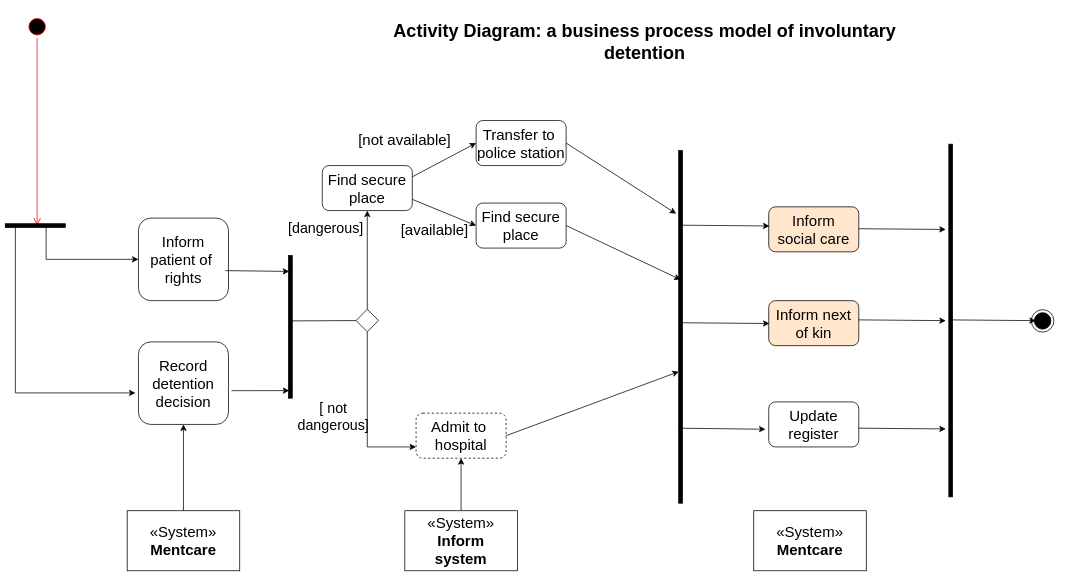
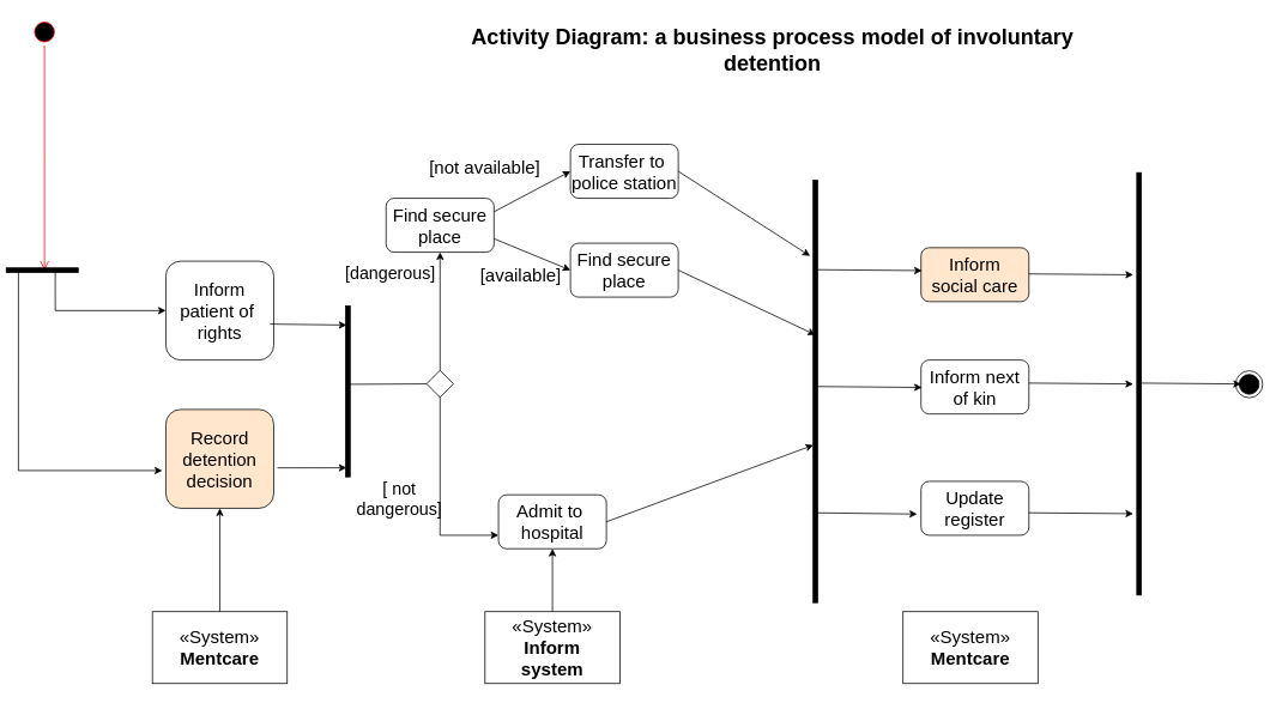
  <mxCell id="0" />
  <mxCell id="1" parent="0" />
  <mxCell id="2" value="" style="ellipse;html=1;shape=startState;fillColor=#000000;strokeColor=#ff0000;" vertex="1" parent="1"><mxGeometry x="34" y="20" width="30" height="30" as="geometry" /></mxCell>
  <mxCell id="3" value="" style="edgeStyle=orthogonalEdgeStyle;html=1;verticalAlign=bottom;endArrow=open;endSize=8;strokeColor=#ff0000;rounded=0;" edge="1" source="2" parent="1"><mxGeometry relative="1" as="geometry"><mxPoint x="49" y="300" as="targetPoint" /></mxGeometry></mxCell>
  <mxCell id="4" value="&lt;font style=&quot;font-size: 24px;&quot;&gt;&lt;b&gt;Activity Diagram: a business process model of involuntary detention&lt;/b&gt;&lt;/font&gt;" style="text;html=1;align=center;verticalAlign=middle;whiteSpace=wrap;rounded=0;" vertex="1" parent="1"><mxGeometry x="504" y="40" width="710" height="30" as="geometry" /></mxCell>
  <mxCell id="5" value="" style="html=1;points=[];perimeter=orthogonalPerimeter;fillColor=strokeColor;rotation=-90;" vertex="1" parent="1"><mxGeometry x="44" y="260" width="5" height="80" as="geometry" /></mxCell>
  <mxCell id="6" value="&lt;span style=&quot;font-size: 20px;&quot;&gt;Inform&lt;/span&gt;&lt;div&gt;&lt;span style=&quot;font-size: 20px;&quot;&gt;patient of&amp;nbsp;&lt;/span&gt;&lt;/div&gt;&lt;div&gt;&lt;span style=&quot;font-size: 20px;&quot;&gt;rights&lt;/span&gt;&lt;/div&gt;" style="rounded=1;whiteSpace=wrap;html=1;" vertex="1" parent="1"><mxGeometry x="184" y="290" width="120" height="110" as="geometry" /></mxCell>
- <mxCell id="7" value="&lt;span style=&quot;font-size: 20px;&quot;&gt;Record&lt;/span&gt;&lt;div&gt;&lt;span style=&quot;font-size: 20px;&quot;&gt;detention&lt;/span&gt;&lt;/div&gt;&lt;div&gt;&lt;span style=&quot;font-size: 20px;&quot;&gt;decision&lt;/span&gt;&lt;/div&gt;" style="rounded=1;whiteSpace=wrap;html=1;" vertex="1" parent="1"><mxGeometry x="184" y="455" width="120" height="110" as="geometry" /></mxCell>
+ <mxCell id="7" value="&lt;span style=&quot;font-size: 20px;&quot;&gt;Record&lt;/span&gt;&lt;div&gt;&lt;span style=&quot;font-size: 20px;&quot;&gt;detention&lt;/span&gt;&lt;/div&gt;&lt;div&gt;&lt;span style=&quot;font-size: 20px;&quot;&gt;decision&lt;/span&gt;&lt;/div&gt;" style="rounded=1;whiteSpace=wrap;html=1;fillColor=#ffe6cc;" vertex="1" parent="1"><mxGeometry x="184" y="455" width="120" height="110" as="geometry" /></mxCell>
  <mxCell id="8" value="" style="endArrow=classic;html=1;rounded=0;entryX=0;entryY=0.5;entryDx=0;entryDy=0;exitX=0.1;exitY=0.681;exitDx=0;exitDy=0;exitPerimeter=0;edgeStyle=orthogonalEdgeStyle;" edge="1" parent="1" source="5" target="6"><mxGeometry width="50" height="50" relative="1" as="geometry"><mxPoint x="74" y="310" as="sourcePoint" /><mxPoint x="124" y="350" as="targetPoint" /></mxGeometry></mxCell>
  <mxCell id="9" value="" style="endArrow=classic;html=1;rounded=0;exitX=0.1;exitY=0.169;exitDx=0;exitDy=0;exitPerimeter=0;entryX=-0.033;entryY=0.618;entryDx=0;entryDy=0;entryPerimeter=0;edgeStyle=orthogonalEdgeStyle;" edge="1" parent="1" source="5" target="7"><mxGeometry width="50" height="50" relative="1" as="geometry"><mxPoint x="64" y="500" as="sourcePoint" /><mxPoint x="114" y="450" as="targetPoint" /><Array as="points"><mxPoint x="20" y="523" /></Array></mxGeometry></mxCell>
  <mxCell id="10" value="&lt;font style=&quot;font-size: 20px;&quot;&gt;«System»&lt;br&gt;&lt;b&gt;Mentcare&lt;/b&gt;&lt;/font&gt;" style="html=1;whiteSpace=wrap;" vertex="1" parent="1"><mxGeometry x="169" y="680" width="150" height="80" as="geometry" /></mxCell>
  <mxCell id="11" value="" style="endArrow=classic;html=1;rounded=0;exitX=0.5;exitY=0;exitDx=0;exitDy=0;entryX=0.5;entryY=1;entryDx=0;entryDy=0;" edge="1" parent="1" source="10" target="7"><mxGeometry width="50" height="50" relative="1" as="geometry"><mxPoint x="374" y="620" as="sourcePoint" /><mxPoint x="424" y="570" as="targetPoint" /></mxGeometry></mxCell>
  <mxCell id="12" value="" style="html=1;points=[];perimeter=orthogonalPerimeter;fillColor=strokeColor;rotation=0;" vertex="1" parent="1"><mxGeometry x="384" y="340" width="5" height="190" as="geometry" /></mxCell>
  <mxCell id="13" value="" style="rhombus;" vertex="1" parent="1"><mxGeometry x="474" y="411.5" width="30" height="30" as="geometry" /></mxCell>
  <mxCell id="14" value="" style="endArrow=none;html=1;rounded=0;exitX=0.6;exitY=0.458;exitDx=0;exitDy=0;exitPerimeter=0;" edge="1" parent="1" source="12" target="13"><mxGeometry width="50" height="50" relative="1" as="geometry"><mxPoint x="394" y="430" as="sourcePoint" /><mxPoint x="434" y="390" as="targetPoint" /></mxGeometry></mxCell>
  <mxCell id="15" value="" style="endArrow=classic;html=1;rounded=0;entryX=1;entryY=0.111;entryDx=0;entryDy=0;entryPerimeter=0;" edge="1" parent="1"><mxGeometry width="50" height="50" relative="1" as="geometry"><mxPoint x="300" y="360" as="sourcePoint" /><mxPoint x="385" y="361.09" as="targetPoint" /></mxGeometry></mxCell>
  <mxCell id="16" value="" style="endArrow=classic;html=1;rounded=0;entryX=-0.6;entryY=0.947;entryDx=0;entryDy=0;entryPerimeter=0;" edge="1" parent="1"><mxGeometry width="50" height="50" relative="1" as="geometry"><mxPoint x="308" y="520" as="sourcePoint" /><mxPoint x="385" y="519.93" as="targetPoint" /></mxGeometry></mxCell>
  <mxCell id="17" value="&lt;font style=&quot;font-size: 20px;&quot;&gt;Find secure&lt;/font&gt;&lt;div style=&quot;font-size: 20px;&quot;&gt;&lt;font style=&quot;font-size: 20px;&quot;&gt;place&lt;/font&gt;&lt;/div&gt;" style="rounded=1;whiteSpace=wrap;html=1;" vertex="1" parent="1"><mxGeometry x="429" y="220" width="120" height="60" as="geometry" /></mxCell>
  <mxCell id="18" value="" style="endArrow=classic;html=1;rounded=0;exitX=0.5;exitY=0;exitDx=0;exitDy=0;" edge="1" parent="1" source="13"><mxGeometry width="50" height="50" relative="1" as="geometry"><mxPoint x="484" y="410" as="sourcePoint" /><mxPoint x="489" y="280" as="targetPoint" /></mxGeometry></mxCell>
  <mxCell id="19" value="&lt;font style=&quot;font-size: 19px;&quot;&gt;[dangerous]&lt;/font&gt;" style="text;html=1;align=center;verticalAlign=middle;whiteSpace=wrap;rounded=0;" vertex="1" parent="1"><mxGeometry x="404" y="290" width="60" height="30" as="geometry" /></mxCell>
  <mxCell id="20" value="" style="endArrow=classic;html=1;rounded=0;exitX=0.5;exitY=1;exitDx=0;exitDy=0;entryX=0;entryY=0.75;entryDx=0;entryDy=0;edgeStyle=orthogonalEdgeStyle;" edge="1" parent="1" source="13" target="28"><mxGeometry width="50" height="50" relative="1" as="geometry"><mxPoint x="514" y="600" as="sourcePoint" /><mxPoint x="489" y="590" as="targetPoint" /></mxGeometry></mxCell>
  <mxCell id="21" value="&lt;font style=&quot;font-size: 19px;&quot;&gt;[ not dangerous]&lt;/font&gt;" style="text;html=1;align=center;verticalAlign=middle;whiteSpace=wrap;rounded=0;" vertex="1" parent="1"><mxGeometry x="414" y="540" width="60" height="30" as="geometry" /></mxCell>
  <mxCell id="22" value="&lt;span style=&quot;font-size: 20px;&quot;&gt;Transfer to&amp;nbsp;&lt;/span&gt;&lt;div&gt;&lt;span style=&quot;font-size: 20px;&quot;&gt;police station&lt;/span&gt;&lt;/div&gt;" style="rounded=1;whiteSpace=wrap;html=1;" vertex="1" parent="1"><mxGeometry x="634" y="160" width="120" height="60" as="geometry" /></mxCell>
  <mxCell id="23" value="&lt;font style=&quot;font-size: 20px;&quot;&gt;Find secure&lt;/font&gt;&lt;div style=&quot;font-size: 20px;&quot;&gt;&lt;font style=&quot;font-size: 20px;&quot;&gt;place&lt;/font&gt;&lt;/div&gt;" style="rounded=1;whiteSpace=wrap;html=1;" vertex="1" parent="1"><mxGeometry x="634" y="270" width="120" height="60" as="geometry" /></mxCell>
  <mxCell id="24" value="" style="endArrow=classic;html=1;rounded=0;entryX=0;entryY=0.5;entryDx=0;entryDy=0;exitX=1;exitY=0.25;exitDx=0;exitDy=0;" edge="1" parent="1" source="17" target="22"><mxGeometry width="50" height="50" relative="1" as="geometry"><mxPoint x="549" y="250" as="sourcePoint" /><mxPoint x="599" y="200" as="targetPoint" /></mxGeometry></mxCell>
  <mxCell id="25" value="" style="endArrow=classic;html=1;rounded=0;exitX=1;exitY=0.75;exitDx=0;exitDy=0;entryX=0;entryY=0.5;entryDx=0;entryDy=0;" edge="1" parent="1" source="17" target="23"><mxGeometry width="50" height="50" relative="1" as="geometry"><mxPoint x="574" y="360" as="sourcePoint" /><mxPoint x="624" y="310" as="targetPoint" /></mxGeometry></mxCell>
  <mxCell id="26" value="&lt;font style=&quot;font-size: 20px;&quot;&gt;[not available]&lt;/font&gt;" style="text;html=1;align=center;verticalAlign=middle;whiteSpace=wrap;rounded=0;" vertex="1" parent="1"><mxGeometry x="464" y="170" width="150" height="30" as="geometry" /></mxCell>
  <mxCell id="27" value="&lt;font style=&quot;font-size: 20px;&quot;&gt;[available]&lt;/font&gt;" style="text;html=1;align=center;verticalAlign=middle;whiteSpace=wrap;rounded=0;" vertex="1" parent="1"><mxGeometry x="504" y="290" width="150" height="30" as="geometry" /></mxCell>
- <mxCell id="28" value="&lt;span style=&quot;font-size: 20px;&quot;&gt;Admit to&amp;nbsp;&lt;/span&gt;&lt;div&gt;&lt;span style=&quot;font-size: 20px;&quot;&gt;hospital&lt;/span&gt;&lt;/div&gt;" style="rounded=1;whiteSpace=wrap;html=1;dashed=1;" vertex="1" parent="1"><mxGeometry x="554" y="550" width="120" height="60" as="geometry" /></mxCell>
+ <mxCell id="28" value="&lt;span style=&quot;font-size: 20px;&quot;&gt;Admit to&amp;nbsp;&lt;/span&gt;&lt;div&gt;&lt;span style=&quot;font-size: 20px;&quot;&gt;hospital&lt;/span&gt;&lt;/div&gt;" style="rounded=1;whiteSpace=wrap;html=1;" vertex="1" parent="1"><mxGeometry x="554" y="550" width="120" height="60" as="geometry" /></mxCell>
  <mxCell id="29" value="&lt;font style=&quot;font-size: 20px;&quot;&gt;«System»&lt;br&gt;&lt;b&gt;Inform&lt;/b&gt;&lt;/font&gt;&lt;div&gt;&lt;font style=&quot;font-size: 20px;&quot;&gt;&lt;b&gt;system&lt;/b&gt;&lt;/font&gt;&lt;/div&gt;" style="html=1;whiteSpace=wrap;" vertex="1" parent="1"><mxGeometry x="539" y="680" width="150" height="80" as="geometry" /></mxCell>
  <mxCell id="30" value="" style="endArrow=classic;html=1;rounded=0;entryX=0.5;entryY=1;entryDx=0;entryDy=0;" edge="1" parent="1" target="28"><mxGeometry width="50" height="50" relative="1" as="geometry"><mxPoint x="614" y="680" as="sourcePoint" /><mxPoint x="664" y="630" as="targetPoint" /></mxGeometry></mxCell>
  <mxCell id="31" value="" style="html=1;points=[];perimeter=orthogonalPerimeter;fillColor=strokeColor;rotation=0;" vertex="1" parent="1"><mxGeometry x="904" y="200" width="5" height="470" as="geometry" /></mxCell>
  <mxCell id="32" value="" style="endArrow=classic;html=1;rounded=0;exitX=1;exitY=0.5;exitDx=0;exitDy=0;entryX=-0.682;entryY=0.179;entryDx=0;entryDy=0;entryPerimeter=0;" edge="1" parent="1" source="22" target="31"><mxGeometry width="50" height="50" relative="1" as="geometry"><mxPoint x="794" y="310" as="sourcePoint" /><mxPoint x="844" y="260" as="targetPoint" /></mxGeometry></mxCell>
  <mxCell id="33" value="" style="endArrow=classic;html=1;rounded=0;exitX=1;exitY=0.5;exitDx=0;exitDy=0;entryX=0.494;entryY=0.366;entryDx=0;entryDy=0;entryPerimeter=0;" edge="1" parent="1" source="23" target="31"><mxGeometry width="50" height="50" relative="1" as="geometry"><mxPoint x="764" y="200" as="sourcePoint" /><mxPoint x="911" y="294" as="targetPoint" /></mxGeometry></mxCell>
  <mxCell id="34" value="" style="endArrow=classic;html=1;rounded=0;exitX=1;exitY=0.5;exitDx=0;exitDy=0;entryX=0.024;entryY=0.627;entryDx=0;entryDy=0;entryPerimeter=0;" edge="1" parent="1" source="28" target="31"><mxGeometry width="50" height="50" relative="1" as="geometry"><mxPoint x="764" y="310" as="sourcePoint" /><mxPoint x="916" y="382" as="targetPoint" /></mxGeometry></mxCell>
  <mxCell id="35" value="&lt;span style=&quot;font-size: 20px;&quot;&gt;Inform&lt;/span&gt;&lt;div&gt;&lt;span style=&quot;font-size: 20px;&quot;&gt;social care&lt;/span&gt;&lt;/div&gt;" style="rounded=1;whiteSpace=wrap;html=1;fillColor=#ffe6cc;" vertex="1" parent="1"><mxGeometry x="1024" y="275" width="120" height="60" as="geometry" /></mxCell>
- <mxCell id="36" value="&lt;span style=&quot;font-size: 20px;&quot;&gt;Inform next of kin&lt;/span&gt;" style="rounded=1;whiteSpace=wrap;html=1;fillColor=#ffe6cc;" vertex="1" parent="1"><mxGeometry x="1024" y="400" width="120" height="60" as="geometry" /></mxCell>
+ <mxCell id="36" value="&lt;span style=&quot;font-size: 20px;&quot;&gt;Inform next of kin&lt;/span&gt;" style="rounded=1;whiteSpace=wrap;html=1;" vertex="1" parent="1"><mxGeometry x="1024" y="400" width="120" height="60" as="geometry" /></mxCell>
  <mxCell id="37" value="&lt;span style=&quot;font-size: 20px;&quot;&gt;Update register&lt;/span&gt;" style="rounded=1;whiteSpace=wrap;html=1;" vertex="1" parent="1"><mxGeometry x="1024" y="535" width="120" height="60" as="geometry" /></mxCell>
  <mxCell id="38" value="&lt;font style=&quot;font-size: 20px;&quot;&gt;«System»&lt;br&gt;&lt;b&gt;Mentcare&lt;/b&gt;&lt;/font&gt;" style="html=1;whiteSpace=wrap;" vertex="1" parent="1"><mxGeometry x="1004" y="680" width="150" height="80" as="geometry" /></mxCell>
  <mxCell id="39" value="" style="endArrow=classic;html=1;rounded=0;entryX=-0.036;entryY=0.607;entryDx=0;entryDy=0;entryPerimeter=0;" edge="1" parent="1" target="37"><mxGeometry width="50" height="50" relative="1" as="geometry"><mxPoint x="904" y="570" as="sourcePoint" /><mxPoint x="954" y="520" as="targetPoint" /></mxGeometry></mxCell>
  <mxCell id="40" value="" style="endArrow=classic;html=1;rounded=0;entryX=-0.036;entryY=0.607;entryDx=0;entryDy=0;entryPerimeter=0;" edge="1" parent="1"><mxGeometry width="50" height="50" relative="1" as="geometry"><mxPoint x="909" y="429.5" as="sourcePoint" /><mxPoint x="1025" y="430.5" as="targetPoint" /></mxGeometry></mxCell>
  <mxCell id="41" value="" style="endArrow=classic;html=1;rounded=0;entryX=-0.036;entryY=0.607;entryDx=0;entryDy=0;entryPerimeter=0;" edge="1" parent="1"><mxGeometry width="50" height="50" relative="1" as="geometry"><mxPoint x="909" y="299.5" as="sourcePoint" /><mxPoint x="1025" y="300.5" as="targetPoint" /></mxGeometry></mxCell>
  <mxCell id="42" value="" style="html=1;points=[];perimeter=orthogonalPerimeter;fillColor=strokeColor;rotation=0;" vertex="1" parent="1"><mxGeometry x="1264" y="191.5" width="5" height="470" as="geometry" /></mxCell>
  <mxCell id="43" value="" style="endArrow=classic;html=1;rounded=0;entryX=-0.036;entryY=0.607;entryDx=0;entryDy=0;entryPerimeter=0;" edge="1" parent="1"><mxGeometry width="50" height="50" relative="1" as="geometry"><mxPoint x="1144" y="304.17" as="sourcePoint" /><mxPoint x="1260" y="305.17" as="targetPoint" /></mxGeometry></mxCell>
  <mxCell id="44" value="" style="endArrow=classic;html=1;rounded=0;entryX=-0.036;entryY=0.607;entryDx=0;entryDy=0;entryPerimeter=0;" edge="1" parent="1"><mxGeometry width="50" height="50" relative="1" as="geometry"><mxPoint x="1144" y="425.67" as="sourcePoint" /><mxPoint x="1260" y="426.67" as="targetPoint" /></mxGeometry></mxCell>
  <mxCell id="45" value="" style="endArrow=classic;html=1;rounded=0;entryX=-0.036;entryY=0.607;entryDx=0;entryDy=0;entryPerimeter=0;" edge="1" parent="1"><mxGeometry width="50" height="50" relative="1" as="geometry"><mxPoint x="1144" y="570" as="sourcePoint" /><mxPoint x="1260" y="571" as="targetPoint" /></mxGeometry></mxCell>
  <mxCell id="46" value="" style="ellipse;html=1;shape=endState;fillColor=strokeColor;" vertex="1" parent="1"><mxGeometry x="1374" y="412" width="30" height="30" as="geometry" /></mxCell>
  <mxCell id="47" value="" style="endArrow=classic;html=1;rounded=0;entryX=-0.036;entryY=0.607;entryDx=0;entryDy=0;entryPerimeter=0;" edge="1" parent="1"><mxGeometry width="50" height="50" relative="1" as="geometry"><mxPoint x="1264" y="425.67" as="sourcePoint" /><mxPoint x="1380" y="426.67" as="targetPoint" /></mxGeometry></mxCell>
